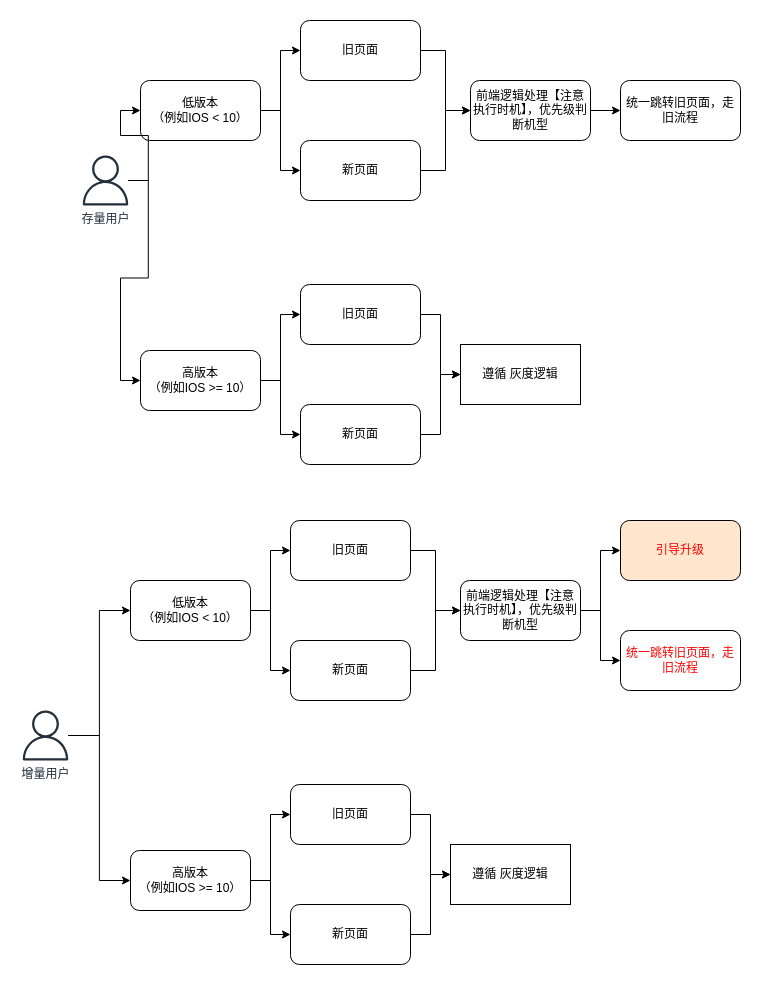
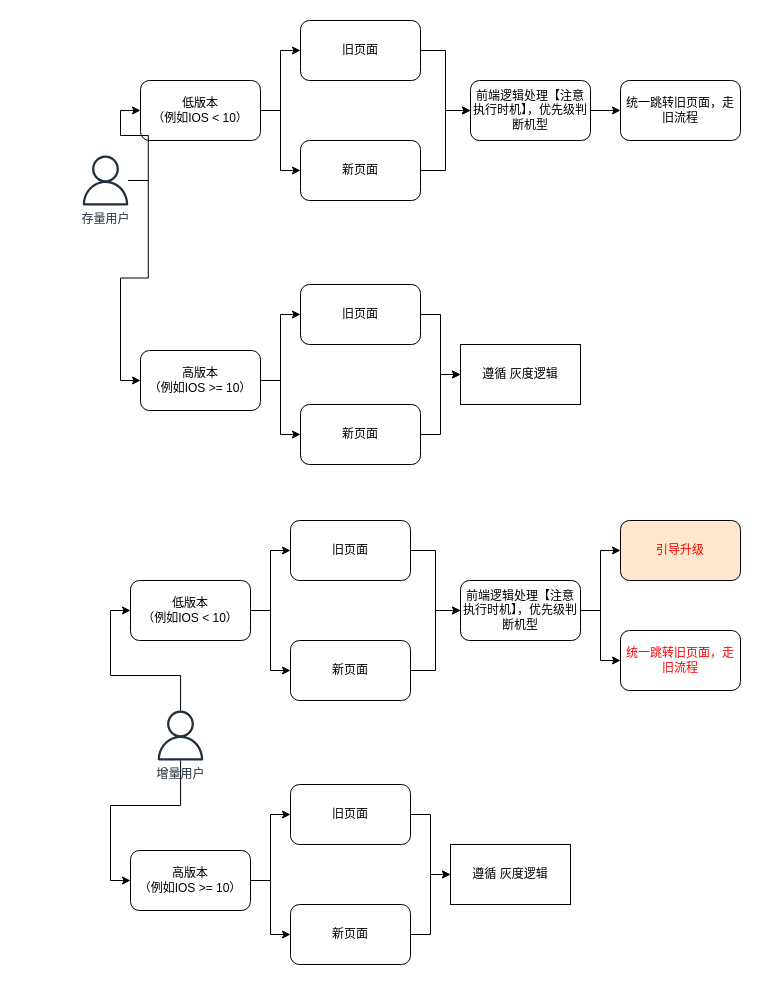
  <mxCell id="0" />
  <mxCell id="1" parent="0" />
  <mxCell id="2" value="" style="group" vertex="1" connectable="0" parent="1"><mxGeometry x="20" y="520" width="720" height="444" as="geometry" /></mxCell>
- <mxCell id="3" value="增量用户" style="sketch=0;outlineConnect=0;fontColor=#232F3E;gradientColor=none;fillColor=#232F3D;strokeColor=none;dashed=0;verticalLabelPosition=bottom;verticalAlign=top;align=center;html=1;fontSize=12;fontStyle=0;aspect=fixed;pointerEvents=1;shape=mxgraph.aws4.user;" vertex="1" parent="2"><mxGeometry y="190" width="50" height="50" as="geometry" /></mxCell>
+ <mxCell id="3" value="增量用户" style="sketch=0;outlineConnect=0;fontColor=#232F3E;gradientColor=none;fillColor=#232F3D;strokeColor=none;dashed=0;verticalLabelPosition=bottom;verticalAlign=top;align=center;html=1;fontSize=12;fontStyle=0;aspect=fixed;pointerEvents=1;shape=mxgraph.aws4.user;" vertex="1" parent="2"><mxGeometry x="135" y="190" width="50" height="50" as="geometry" /></mxCell>
  <mxCell id="4" value="低版本&lt;br&gt;（例如IOS &amp;lt; 10）" style="rounded=1;whiteSpace=wrap;html=1;" vertex="1" parent="2"><mxGeometry x="110" y="60" width="120" height="60" as="geometry" /></mxCell>
  <mxCell id="5" value="" style="edgeStyle=orthogonalEdgeStyle;rounded=0;orthogonalLoop=1;jettySize=auto;html=1;entryX=0;entryY=0.5;entryDx=0;entryDy=0;" edge="1" parent="2" source="3" target="4"><mxGeometry relative="1" as="geometry"><mxPoint x="110" y="289" as="targetPoint" /></mxGeometry></mxCell>
  <mxCell id="6" value="高版本&lt;br&gt;（例如IOS &amp;gt;= 10）" style="rounded=1;whiteSpace=wrap;html=1;" vertex="1" parent="2"><mxGeometry x="110" y="330" width="120" height="60" as="geometry" /></mxCell>
  <mxCell id="7" style="edgeStyle=orthogonalEdgeStyle;rounded=0;orthogonalLoop=1;jettySize=auto;html=1;entryX=0;entryY=0.5;entryDx=0;entryDy=0;" edge="1" parent="2" source="3" target="6"><mxGeometry relative="1" as="geometry" /></mxCell>
  <mxCell id="8" value="前端逻辑处理【注意执行时机】，优先级判断机型" style="rounded=1;whiteSpace=wrap;html=1;" vertex="1" parent="2"><mxGeometry x="440" y="60" width="120" height="60" as="geometry" /></mxCell>
  <mxCell id="9" value="&lt;font color=&quot;#ff0000&quot;&gt;引导升级&lt;/font&gt;" style="rounded=1;whiteSpace=wrap;html=1;fillColor=#ffe6cc;" vertex="1" parent="2"><mxGeometry x="600" width="120" height="60" as="geometry" /></mxCell>
  <mxCell id="10" value="" style="edgeStyle=orthogonalEdgeStyle;rounded=0;orthogonalLoop=1;jettySize=auto;html=1;" edge="1" parent="2" source="8" target="9"><mxGeometry relative="1" as="geometry" /></mxCell>
  <mxCell id="11" value="遵循 灰度逻辑" style="rounded=1;whiteSpace=wrap;html=1;arcSize=0;" vertex="1" parent="2"><mxGeometry x="430" y="324" width="120" height="60" as="geometry" /></mxCell>
  <mxCell id="12" style="edgeStyle=orthogonalEdgeStyle;rounded=0;orthogonalLoop=1;jettySize=auto;html=1;" edge="1" parent="2" source="13" target="8"><mxGeometry relative="1" as="geometry" /></mxCell>
  <mxCell id="13" value="旧页面" style="rounded=1;whiteSpace=wrap;html=1;" vertex="1" parent="2"><mxGeometry x="270" width="120" height="60" as="geometry" /></mxCell>
  <mxCell id="14" style="edgeStyle=orthogonalEdgeStyle;rounded=0;orthogonalLoop=1;jettySize=auto;html=1;entryX=0;entryY=0.5;entryDx=0;entryDy=0;" edge="1" parent="2" source="4" target="13"><mxGeometry relative="1" as="geometry" /></mxCell>
  <mxCell id="15" style="edgeStyle=orthogonalEdgeStyle;rounded=0;orthogonalLoop=1;jettySize=auto;html=1;entryX=0;entryY=0.5;entryDx=0;entryDy=0;" edge="1" parent="2" source="16" target="8"><mxGeometry relative="1" as="geometry" /></mxCell>
  <mxCell id="16" value="新页面" style="rounded=1;whiteSpace=wrap;html=1;" vertex="1" parent="2"><mxGeometry x="270" y="120" width="120" height="60" as="geometry" /></mxCell>
  <mxCell id="17" style="edgeStyle=orthogonalEdgeStyle;rounded=0;orthogonalLoop=1;jettySize=auto;html=1;entryX=0;entryY=0.5;entryDx=0;entryDy=0;" edge="1" parent="2" source="4" target="16"><mxGeometry relative="1" as="geometry" /></mxCell>
  <mxCell id="18" style="edgeStyle=orthogonalEdgeStyle;rounded=0;orthogonalLoop=1;jettySize=auto;html=1;entryX=0;entryY=0.5;entryDx=0;entryDy=0;" edge="1" parent="2" source="19" target="11"><mxGeometry relative="1" as="geometry" /></mxCell>
  <mxCell id="19" value="旧页面" style="rounded=1;whiteSpace=wrap;html=1;" vertex="1" parent="2"><mxGeometry x="270" y="264" width="120" height="60" as="geometry" /></mxCell>
  <mxCell id="20" style="edgeStyle=orthogonalEdgeStyle;rounded=0;orthogonalLoop=1;jettySize=auto;html=1;entryX=0;entryY=0.5;entryDx=0;entryDy=0;" edge="1" parent="2" source="6" target="19"><mxGeometry relative="1" as="geometry" /></mxCell>
  <mxCell id="21" style="edgeStyle=orthogonalEdgeStyle;rounded=0;orthogonalLoop=1;jettySize=auto;html=1;entryX=0;entryY=0.5;entryDx=0;entryDy=0;" edge="1" parent="2" source="22" target="11"><mxGeometry relative="1" as="geometry" /></mxCell>
  <mxCell id="22" value="新页面" style="rounded=1;whiteSpace=wrap;html=1;" vertex="1" parent="2"><mxGeometry x="270" y="384" width="120" height="60" as="geometry" /></mxCell>
  <mxCell id="23" style="edgeStyle=orthogonalEdgeStyle;rounded=0;orthogonalLoop=1;jettySize=auto;html=1;entryX=0;entryY=0.5;entryDx=0;entryDy=0;" edge="1" parent="2" source="6" target="22"><mxGeometry relative="1" as="geometry" /></mxCell>
  <mxCell id="24" value="&lt;font color=&quot;#ff0000&quot;&gt;统一跳转旧页面，走旧流程&lt;/font&gt;" style="rounded=1;whiteSpace=wrap;html=1;" vertex="1" parent="2"><mxGeometry x="600" y="110" width="120" height="60" as="geometry" /></mxCell>
  <mxCell id="25" style="edgeStyle=orthogonalEdgeStyle;rounded=0;orthogonalLoop=1;jettySize=auto;html=1;entryX=0;entryY=0.5;entryDx=0;entryDy=0;" edge="1" parent="2" source="8" target="24"><mxGeometry relative="1" as="geometry" /></mxCell>
  <mxCell id="26" value="" style="group" vertex="1" connectable="0" parent="1"><mxGeometry x="30" y="20" width="710" height="444" as="geometry" /></mxCell>
  <mxCell id="27" value="存量用户" style="sketch=0;outlineConnect=0;fontColor=#232F3E;gradientColor=none;fillColor=#232F3D;strokeColor=none;dashed=0;verticalLabelPosition=bottom;verticalAlign=top;align=center;html=1;fontSize=12;fontStyle=0;aspect=fixed;pointerEvents=1;shape=mxgraph.aws4.user;" vertex="1" parent="26"><mxGeometry x="50" y="135" width="50" height="50" as="geometry" /></mxCell>
  <mxCell id="28" value="低版本&lt;br&gt;（例如IOS &amp;lt; 10）" style="rounded=1;whiteSpace=wrap;html=1;" vertex="1" parent="26"><mxGeometry x="110" y="60" width="120" height="60" as="geometry" /></mxCell>
  <mxCell id="29" value="" style="edgeStyle=orthogonalEdgeStyle;rounded=0;orthogonalLoop=1;jettySize=auto;html=1;entryX=0;entryY=0.5;entryDx=0;entryDy=0;" edge="1" parent="26" source="27" target="28"><mxGeometry relative="1" as="geometry"><mxPoint x="110" y="289" as="targetPoint" /></mxGeometry></mxCell>
  <mxCell id="30" value="高版本&lt;br&gt;（例如IOS &amp;gt;= 10）" style="rounded=1;whiteSpace=wrap;html=1;" vertex="1" parent="26"><mxGeometry x="110" y="330" width="120" height="60" as="geometry" /></mxCell>
  <mxCell id="31" style="edgeStyle=orthogonalEdgeStyle;rounded=0;orthogonalLoop=1;jettySize=auto;html=1;entryX=0;entryY=0.5;entryDx=0;entryDy=0;" edge="1" parent="26" source="27" target="30"><mxGeometry relative="1" as="geometry" /></mxCell>
  <mxCell id="32" value="前端逻辑处理【注意执行时机】，优先级判断机型" style="rounded=1;whiteSpace=wrap;html=1;" vertex="1" parent="26"><mxGeometry x="440" y="60" width="120" height="60" as="geometry" /></mxCell>
  <mxCell id="33" value="统一跳转旧页面，走旧流程" style="rounded=1;whiteSpace=wrap;html=1;" vertex="1" parent="26"><mxGeometry x="590" y="60" width="120" height="60" as="geometry" /></mxCell>
  <mxCell id="34" value="" style="edgeStyle=orthogonalEdgeStyle;rounded=0;orthogonalLoop=1;jettySize=auto;html=1;" edge="1" parent="26" source="32" target="33"><mxGeometry relative="1" as="geometry" /></mxCell>
  <mxCell id="35" value="遵循 灰度逻辑" style="rounded=1;whiteSpace=wrap;html=1;arcSize=0;" vertex="1" parent="26"><mxGeometry x="430" y="324" width="120" height="60" as="geometry" /></mxCell>
  <mxCell id="36" style="edgeStyle=orthogonalEdgeStyle;rounded=0;orthogonalLoop=1;jettySize=auto;html=1;" edge="1" parent="26" source="37" target="32"><mxGeometry relative="1" as="geometry" /></mxCell>
  <mxCell id="37" value="旧页面" style="rounded=1;whiteSpace=wrap;html=1;" vertex="1" parent="26"><mxGeometry x="270" width="120" height="60" as="geometry" /></mxCell>
  <mxCell id="38" style="edgeStyle=orthogonalEdgeStyle;rounded=0;orthogonalLoop=1;jettySize=auto;html=1;entryX=0;entryY=0.5;entryDx=0;entryDy=0;" edge="1" parent="26" source="28" target="37"><mxGeometry relative="1" as="geometry" /></mxCell>
  <mxCell id="39" style="edgeStyle=orthogonalEdgeStyle;rounded=0;orthogonalLoop=1;jettySize=auto;html=1;entryX=0;entryY=0.5;entryDx=0;entryDy=0;" edge="1" parent="26" source="40" target="32"><mxGeometry relative="1" as="geometry" /></mxCell>
  <mxCell id="40" value="新页面" style="rounded=1;whiteSpace=wrap;html=1;" vertex="1" parent="26"><mxGeometry x="270" y="120" width="120" height="60" as="geometry" /></mxCell>
  <mxCell id="41" style="edgeStyle=orthogonalEdgeStyle;rounded=0;orthogonalLoop=1;jettySize=auto;html=1;entryX=0;entryY=0.5;entryDx=0;entryDy=0;" edge="1" parent="26" source="28" target="40"><mxGeometry relative="1" as="geometry" /></mxCell>
  <mxCell id="42" style="edgeStyle=orthogonalEdgeStyle;rounded=0;orthogonalLoop=1;jettySize=auto;html=1;entryX=0;entryY=0.5;entryDx=0;entryDy=0;" edge="1" parent="26" source="43" target="35"><mxGeometry relative="1" as="geometry" /></mxCell>
  <mxCell id="43" value="旧页面" style="rounded=1;whiteSpace=wrap;html=1;" vertex="1" parent="26"><mxGeometry x="270" y="264" width="120" height="60" as="geometry" /></mxCell>
  <mxCell id="44" style="edgeStyle=orthogonalEdgeStyle;rounded=0;orthogonalLoop=1;jettySize=auto;html=1;entryX=0;entryY=0.5;entryDx=0;entryDy=0;" edge="1" parent="26" source="30" target="43"><mxGeometry relative="1" as="geometry" /></mxCell>
  <mxCell id="45" style="edgeStyle=orthogonalEdgeStyle;rounded=0;orthogonalLoop=1;jettySize=auto;html=1;entryX=0;entryY=0.5;entryDx=0;entryDy=0;" edge="1" parent="26" source="46" target="35"><mxGeometry relative="1" as="geometry" /></mxCell>
  <mxCell id="46" value="新页面" style="rounded=1;whiteSpace=wrap;html=1;" vertex="1" parent="26"><mxGeometry x="270" y="384" width="120" height="60" as="geometry" /></mxCell>
  <mxCell id="47" style="edgeStyle=orthogonalEdgeStyle;rounded=0;orthogonalLoop=1;jettySize=auto;html=1;entryX=0;entryY=0.5;entryDx=0;entryDy=0;" edge="1" parent="26" source="30" target="46"><mxGeometry relative="1" as="geometry" /></mxCell>
